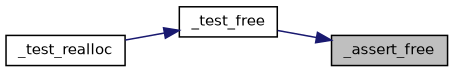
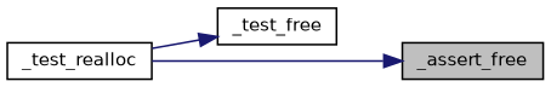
  digraph {
    rankdir=RL
    node [color=black fillcolor=white fontname=Helvetica fontsize=10 shape=record style=filled]
    edge [color=midnightblue dir=back fontname=Helvetica fontsize=10 labelfontname=Helvetica labelfontsize=10 style=solid]
    n1 [fillcolor=grey75 fontcolor=black height=0.2 label=_assert_free width=0.4]
    n2 [height=0.2 label=_test_free width=0.4]
    n3 [height=0.2 label=_test_realloc width=0.4]
-   n1 -> n2
+   n1 -> n3
    n2 -> n3
  }
